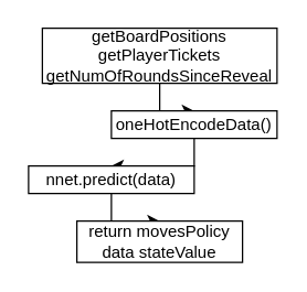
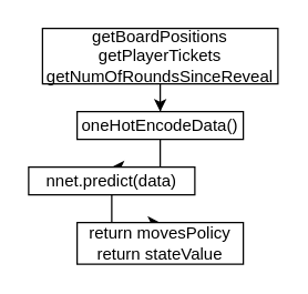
  <mxCell id="0" />
  <mxCell id="1" parent="0" />
  <mxCell id="2" value="" style="edgeStyle=orthogonalEdgeStyle;rounded=0;orthogonalLoop=1;jettySize=auto;html=1;" edge="1" parent="1" source="3" target="5"><mxGeometry relative="1" as="geometry" /></mxCell>
  <mxCell id="3" value="getBoardPositions&lt;br&gt;getPlayerTickets&lt;br&gt;getNumOfRoundsSinceReveal" style="rounded=0;whiteSpace=wrap;html=1;" vertex="1" parent="1"><mxGeometry x="30" y="20" width="170" height="40" as="geometry" /></mxCell>
  <mxCell id="4" value="" style="edgeStyle=orthogonalEdgeStyle;rounded=0;orthogonalLoop=1;jettySize=auto;html=1;" edge="1" parent="1" source="5" target="7"><mxGeometry relative="1" as="geometry" /></mxCell>
- <mxCell id="5" value="oneHotEncodeData()" style="whiteSpace=wrap;html=1;rounded=0;" vertex="1" parent="1"><mxGeometry x="80" y="80" width="120" height="20" as="geometry" /></mxCell>
+ <mxCell id="5" value="oneHotEncodeData()" style="whiteSpace=wrap;html=1;rounded=0;" vertex="1" parent="1"><mxGeometry x="55" y="80" width="120" height="20" as="geometry" /></mxCell>
  <mxCell id="6" value="" style="edgeStyle=orthogonalEdgeStyle;rounded=0;orthogonalLoop=1;jettySize=auto;html=1;" edge="1" parent="1" source="7" target="8"><mxGeometry relative="1" as="geometry" /></mxCell>
  <mxCell id="7" value="nnet.predict(data)" style="whiteSpace=wrap;html=1;rounded=0;" vertex="1" parent="1"><mxGeometry x="20" y="120" width="120" height="20" as="geometry" /></mxCell>
- <mxCell id="8" value="return movesPolicy&lt;br&gt;data stateValue" style="whiteSpace=wrap;html=1;rounded=0;" vertex="1" parent="1"><mxGeometry x="55" y="160" width="120" height="30" as="geometry" /></mxCell>
+ <mxCell id="8" value="return movesPolicy&lt;br&gt;return stateValue" style="whiteSpace=wrap;html=1;rounded=0;" vertex="1" parent="1"><mxGeometry x="55" y="160" width="120" height="30" as="geometry" /></mxCell>
